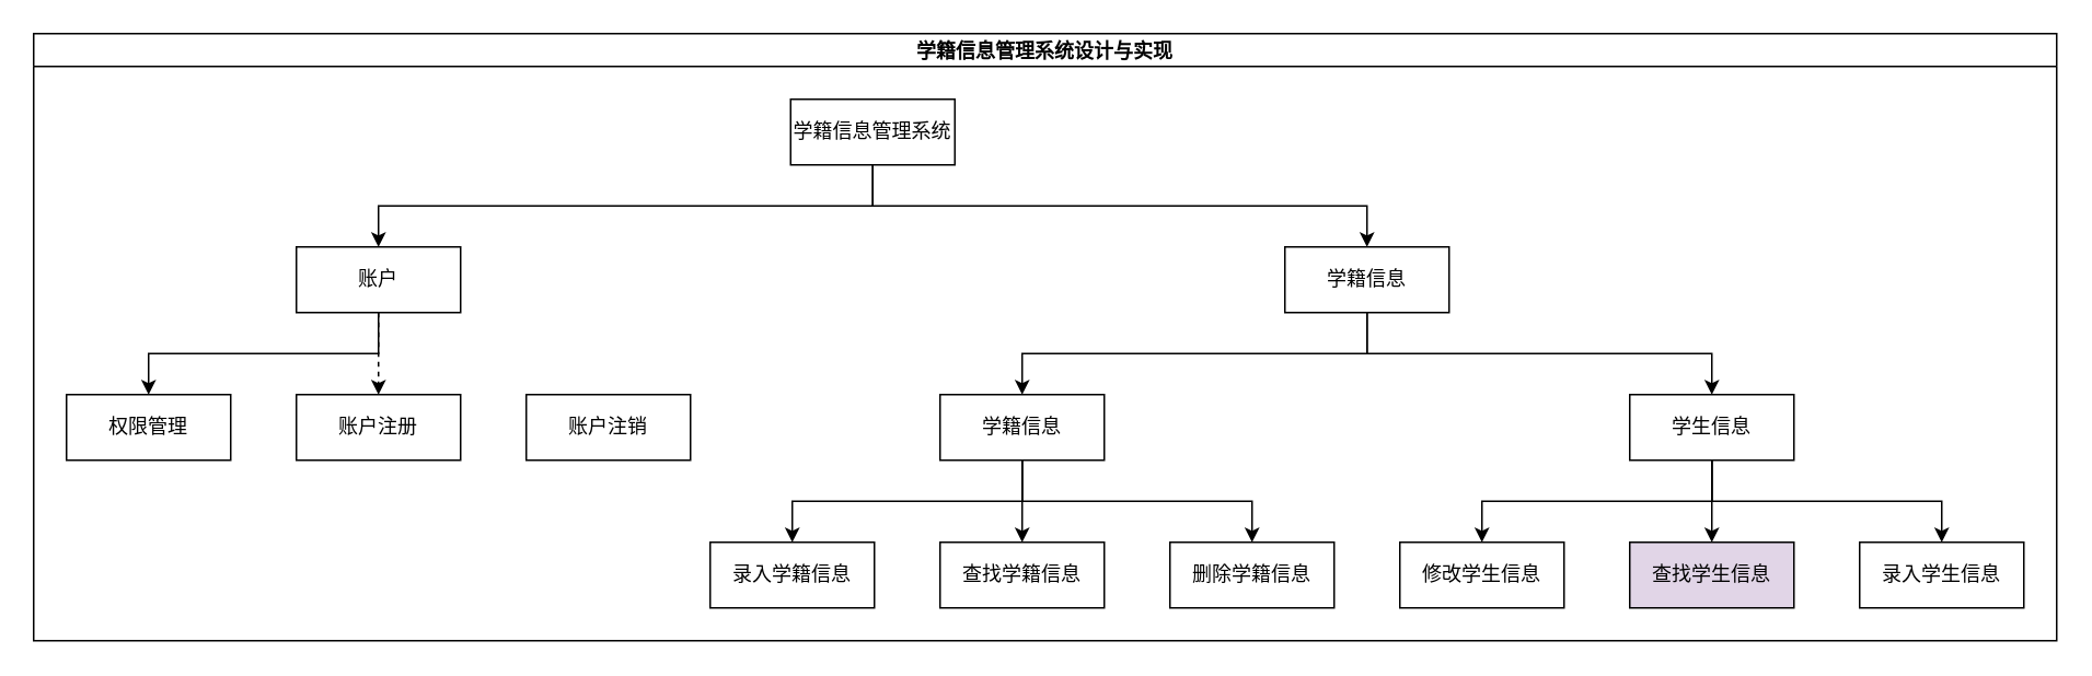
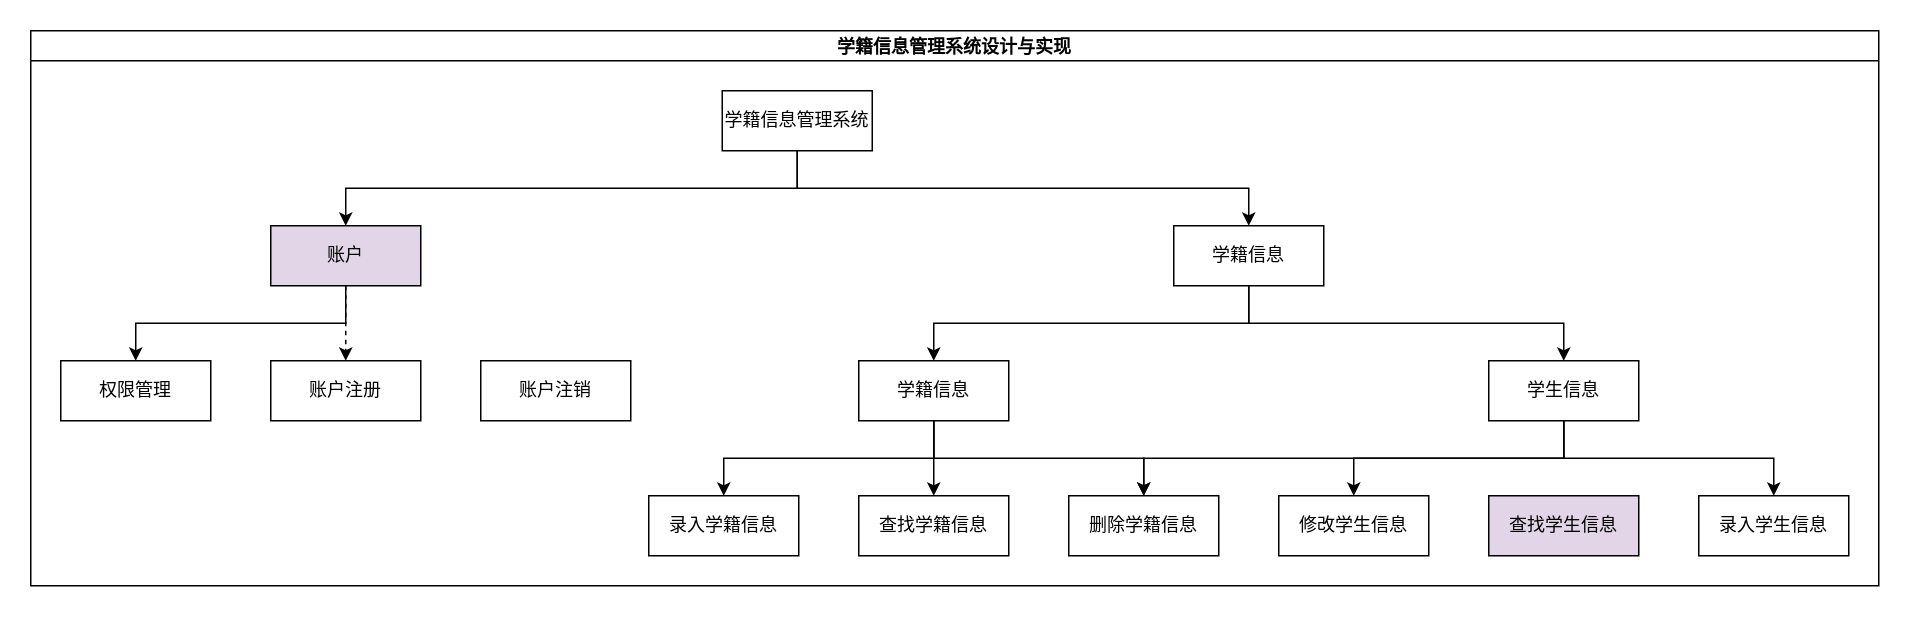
  <mxCell id="0" />
  <mxCell id="1" parent="0" />
  <mxCell id="2" value="学籍信息管理系统设计与实现" style="swimlane;startSize=20;horizontal=1;childLayout=treeLayout;horizontalTree=0;resizable=0;containerType=tree;" parent="1" vertex="1"><mxGeometry x="20" y="20" width="1232" height="370" as="geometry" /></mxCell>
  <mxCell id="3" value="学籍信息管理系统" style="whiteSpace=wrap;html=1;" parent="2" vertex="1"><mxGeometry x="461" y="40" width="100" height="40" as="geometry" /></mxCell>
- <mxCell id="4" value="账户" style="whiteSpace=wrap;html=1;" parent="2" vertex="1"><mxGeometry x="160" y="130" width="100" height="40" as="geometry" /></mxCell>
+ <mxCell id="4" value="账户" style="whiteSpace=wrap;html=1;fillColor=#e1d5e7;" parent="2" vertex="1"><mxGeometry x="160" y="130" width="100" height="40" as="geometry" /></mxCell>
  <mxCell id="5" value="" style="edgeStyle=elbowEdgeStyle;elbow=vertical;html=1;rounded=0;" parent="2" source="3" target="4" edge="1"><mxGeometry relative="1" as="geometry" /></mxCell>
  <mxCell id="6" value="学籍信息" style="whiteSpace=wrap;html=1;" parent="2" vertex="1"><mxGeometry x="762" y="130" width="100" height="40" as="geometry" /></mxCell>
  <mxCell id="7" value="" style="edgeStyle=elbowEdgeStyle;elbow=vertical;html=1;rounded=0;" parent="2" source="3" target="6" edge="1"><mxGeometry relative="1" as="geometry" /></mxCell>
  <mxCell id="8" value="" style="edgeStyle=elbowEdgeStyle;elbow=vertical;html=1;rounded=0;" parent="2" source="4" target="9" edge="1"><mxGeometry relative="1" as="geometry"><mxPoint x="-7370.5" y="420" as="sourcePoint" /></mxGeometry></mxCell>
  <mxCell id="9" value="权限管理" style="whiteSpace=wrap;html=1;" parent="2" vertex="1"><mxGeometry x="20" y="220" width="100" height="40" as="geometry" /></mxCell>
  <mxCell id="10" value="" style="edgeStyle=elbowEdgeStyle;elbow=vertical;html=1;rounded=0;dashed=1;" parent="2" source="4" target="11" edge="1"><mxGeometry relative="1" as="geometry"><mxPoint x="-7440.5" y="510" as="sourcePoint" /></mxGeometry></mxCell>
  <mxCell id="11" value="账户注册" style="whiteSpace=wrap;html=1;" parent="2" vertex="1"><mxGeometry x="160" y="220" width="100" height="40" as="geometry" /></mxCell>
  <mxCell id="12" value="账户注销" style="whiteSpace=wrap;html=1;" parent="2" vertex="1"><mxGeometry x="300" y="220" width="100" height="40" as="geometry" /></mxCell>
  <mxCell id="13" value="" style="edgeStyle=elbowEdgeStyle;elbow=vertical;html=1;rounded=0;" parent="2" source="6" target="14" edge="1"><mxGeometry relative="1" as="geometry"><mxPoint x="-4715.5" y="120" as="sourcePoint" /></mxGeometry></mxCell>
  <mxCell id="14" value="学籍信息" style="whiteSpace=wrap;html=1;" parent="2" vertex="1"><mxGeometry x="552" y="220" width="100" height="40" as="geometry" /></mxCell>
  <mxCell id="15" value="" style="edgeStyle=elbowEdgeStyle;elbow=vertical;html=1;rounded=0;" parent="2" source="6" target="16" edge="1"><mxGeometry relative="1" as="geometry"><mxPoint x="-613.5" y="120" as="sourcePoint" /></mxGeometry></mxCell>
  <mxCell id="16" value="学生信息" style="whiteSpace=wrap;html=1;" parent="2" vertex="1"><mxGeometry x="972" y="220" width="100" height="40" as="geometry" /></mxCell>
  <mxCell id="17" value="" style="edgeStyle=elbowEdgeStyle;elbow=vertical;html=1;rounded=0;" edge="1" target="18" source="16" parent="2"><mxGeometry relative="1" as="geometry"><mxPoint x="72.5" y="210" as="sourcePoint" /></mxGeometry></mxCell>
  <mxCell id="18" value="修改学生信息" style="whiteSpace=wrap;html=1;" vertex="1" parent="2"><mxGeometry x="832" y="310" width="100" height="40" as="geometry" /></mxCell>
- <mxCell id="19" value="" style="edgeStyle=elbowEdgeStyle;elbow=vertical;html=1;rounded=0;" edge="1" target="20" source="16" parent="2"><mxGeometry relative="1" as="geometry"><mxPoint x="279" y="300" as="sourcePoint" /></mxGeometry></mxCell>
+ <mxCell id="19" value="" style="edgeStyle=elbowEdgeStyle;elbow=vertical;html=1;rounded=0;" edge="1" target="28" source="16" parent="2"><mxGeometry relative="1" as="geometry"><mxPoint x="279" y="300" as="sourcePoint" /></mxGeometry></mxCell>
  <mxCell id="20" value="查找学生信息" style="whiteSpace=wrap;html=1;fillColor=#e1d5e7;" vertex="1" parent="2"><mxGeometry x="972" y="310" width="100" height="40" as="geometry" /></mxCell>
  <mxCell id="21" value="" style="edgeStyle=elbowEdgeStyle;elbow=vertical;html=1;rounded=0;" edge="1" target="22" source="16" parent="2"><mxGeometry relative="1" as="geometry"><mxPoint x="331.5" y="300" as="sourcePoint" /></mxGeometry></mxCell>
  <mxCell id="22" value="录入学生信息" style="whiteSpace=wrap;html=1;" vertex="1" parent="2"><mxGeometry x="1112" y="310" width="100" height="40" as="geometry" /></mxCell>
  <mxCell id="23" value="" style="edgeStyle=elbowEdgeStyle;elbow=vertical;html=1;rounded=0;" edge="1" target="24" source="14" parent="2"><mxGeometry relative="1" as="geometry"><mxPoint x="37.5" y="210" as="sourcePoint" /></mxGeometry></mxCell>
  <mxCell id="24" value="录入学籍信息" style="whiteSpace=wrap;html=1;" vertex="1" parent="2"><mxGeometry x="412" y="310" width="100" height="40" as="geometry" /></mxCell>
  <mxCell id="25" value="" style="edgeStyle=elbowEdgeStyle;elbow=vertical;html=1;rounded=0;" edge="1" target="26" source="14" parent="2"><mxGeometry relative="1" as="geometry"><mxPoint x="-95.5" y="300" as="sourcePoint" /></mxGeometry></mxCell>
  <mxCell id="26" value="查找学籍信息" style="whiteSpace=wrap;html=1;" vertex="1" parent="2"><mxGeometry x="552" y="310" width="100" height="40" as="geometry" /></mxCell>
  <mxCell id="27" value="" style="edgeStyle=elbowEdgeStyle;elbow=vertical;html=1;rounded=0;" edge="1" target="28" source="14" parent="2"><mxGeometry relative="1" as="geometry"><mxPoint x="310.5" y="300" as="sourcePoint" /></mxGeometry></mxCell>
  <mxCell id="28" value="删除学籍信息" style="whiteSpace=wrap;html=1;" vertex="1" parent="2"><mxGeometry x="692" y="310" width="100" height="40" as="geometry" /></mxCell>
